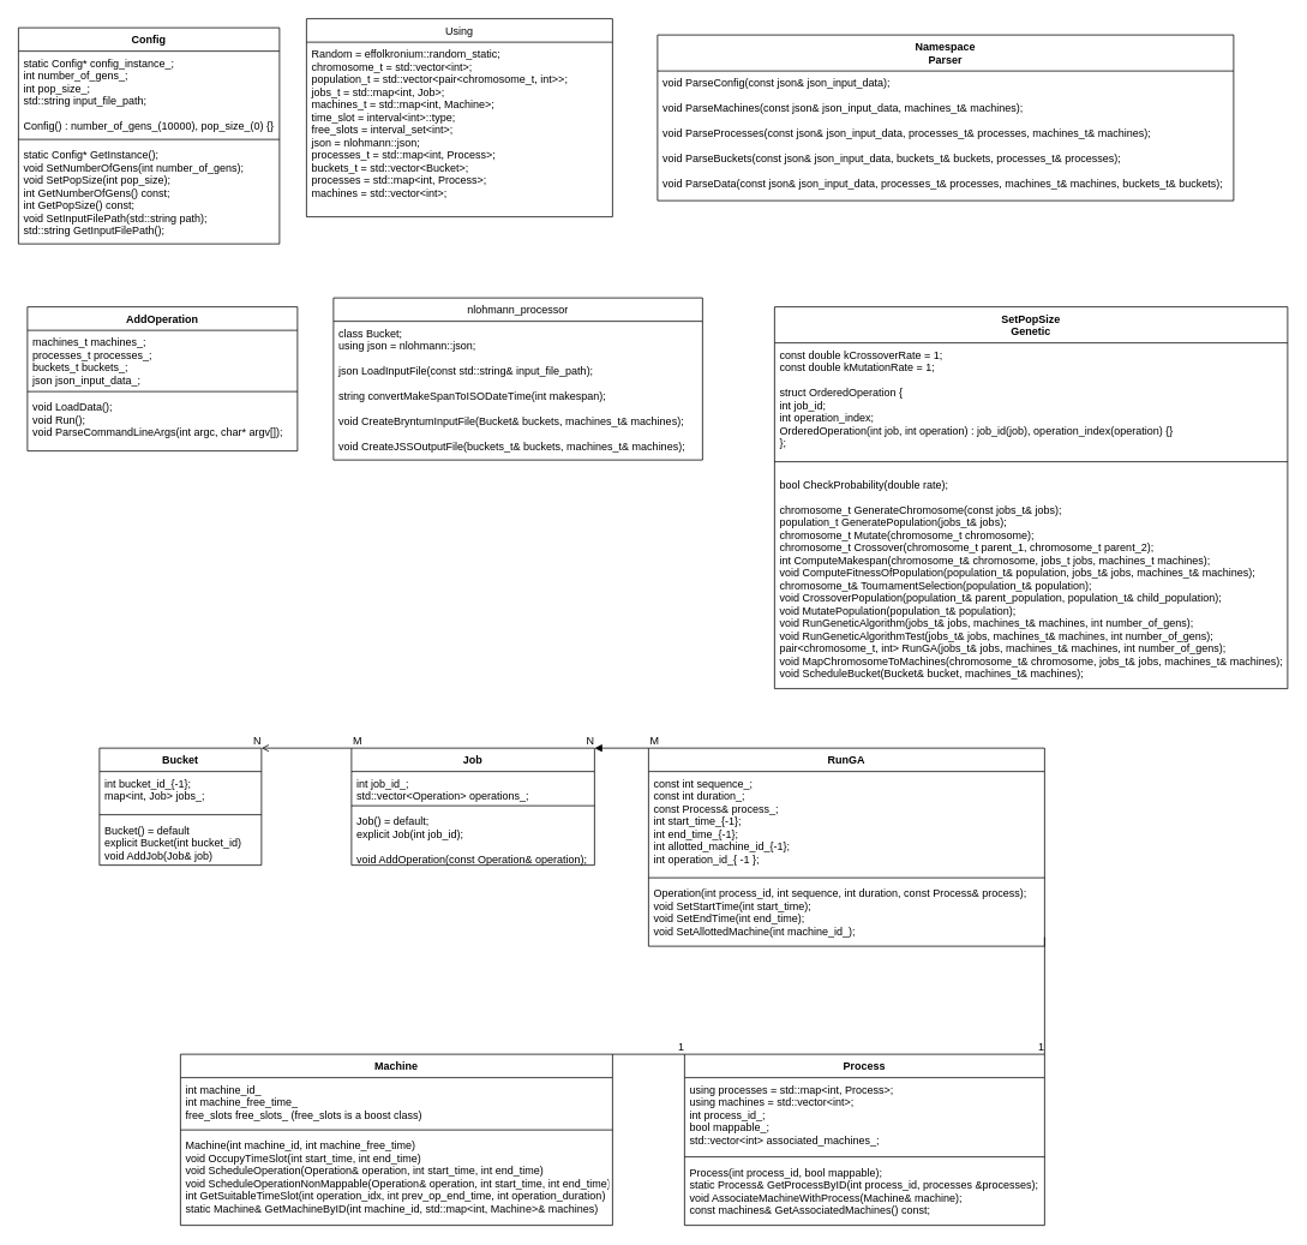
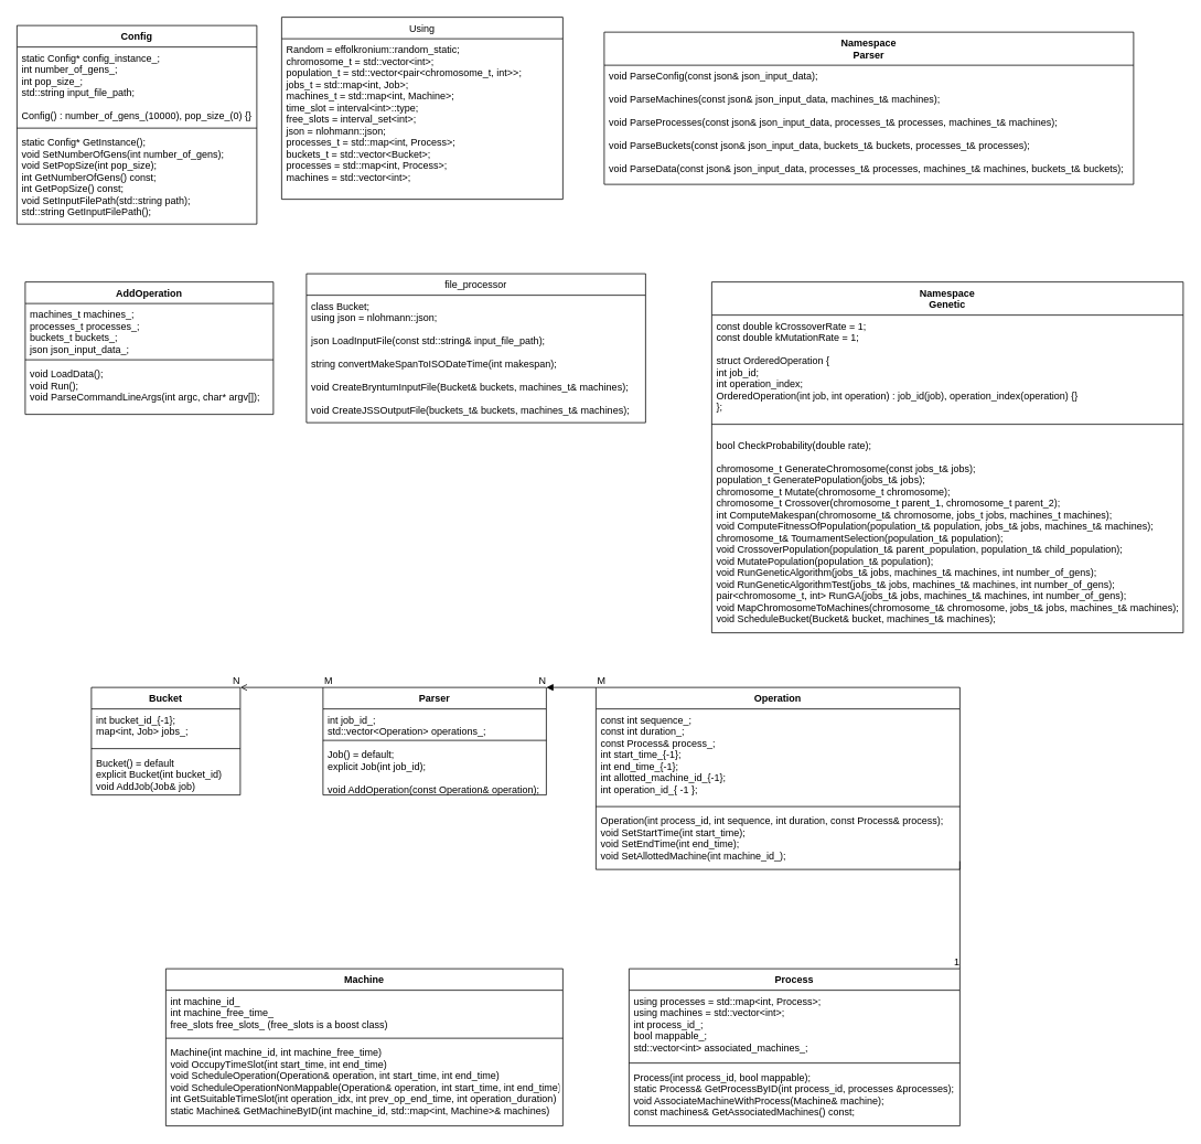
  <mxCell id="0" />
  <mxCell id="1" parent="0" />
  <mxCell id="2" value="Machine&#10;" style="swimlane;fontStyle=1;align=center;verticalAlign=top;childLayout=stackLayout;horizontal=1;startSize=26;horizontalStack=0;resizeParent=1;resizeParentMax=0;resizeLast=0;collapsible=1;marginBottom=0;" parent="1" vertex="1"><mxGeometry x="200" y="1170" width="480" height="190" as="geometry" /></mxCell>
  <mxCell id="3" value="int machine_id_&#10; int machine_free_time_&#10; free_slots free_slots_ (free_slots is a boost class)" style="text;strokeColor=none;fillColor=none;align=left;verticalAlign=top;spacingLeft=4;spacingRight=4;overflow=hidden;rotatable=0;points=[[0,0.5],[1,0.5]];portConstraint=eastwest;" parent="2" vertex="1"><mxGeometry y="26" width="480" height="54" as="geometry" /></mxCell>
  <mxCell id="4" value="" style="line;strokeWidth=1;fillColor=none;align=left;verticalAlign=middle;spacingTop=-1;spacingLeft=3;spacingRight=3;rotatable=0;labelPosition=right;points=[];portConstraint=eastwest;" parent="2" vertex="1"><mxGeometry y="80" width="480" height="8" as="geometry" /></mxCell>
  <mxCell id="5" value="Machine(int machine_id, int machine_free_time)&#10; void OccupyTimeSlot(int start_time, int end_time)&#10; void ScheduleOperation(Operation&amp; operation, int start_time, int end_time)&#10; void ScheduleOperationNonMappable(Operation&amp; operation, int start_time, int end_time)&#10; int GetSuitableTimeSlot(int operation_idx, int prev_op_end_time, int operation_duration)&#10; static Machine&amp; GetMachineByID(int machine_id, std::map&lt;int, Machine&gt;&amp; machines)" style="text;strokeColor=none;fillColor=none;align=left;verticalAlign=top;spacingLeft=4;spacingRight=4;overflow=hidden;rotatable=0;points=[[0,0.5],[1,0.5]];portConstraint=eastwest;" parent="2" vertex="1"><mxGeometry y="88" width="480" height="102" as="geometry" /></mxCell>
- <mxCell id="6" value="RunGA" style="swimlane;fontStyle=1;align=center;verticalAlign=top;childLayout=stackLayout;horizontal=1;startSize=26;horizontalStack=0;resizeParent=1;resizeParentMax=0;resizeLast=0;collapsible=1;marginBottom=0;" parent="1" vertex="1"><mxGeometry x="720" y="830" width="440" height="220" as="geometry" /></mxCell>
+ <mxCell id="6" value="Operation" style="swimlane;fontStyle=1;align=center;verticalAlign=top;childLayout=stackLayout;horizontal=1;startSize=26;horizontalStack=0;resizeParent=1;resizeParentMax=0;resizeLast=0;collapsible=1;marginBottom=0;" parent="1" vertex="1"><mxGeometry x="720" y="830" width="440" height="220" as="geometry" /></mxCell>
  <mxCell id="7" value="const int sequence_;&#10; const int duration_;&#10; const Process&amp; process_;&#10; int start_time_{-1};&#10; int end_time_{-1};&#10; int allotted_machine_id_{-1};&#10; int operation_id_{ -1 };" style="text;strokeColor=none;fillColor=none;align=left;verticalAlign=top;spacingLeft=4;spacingRight=4;overflow=hidden;rotatable=0;points=[[0,0.5],[1,0.5]];portConstraint=eastwest;" parent="6" vertex="1"><mxGeometry y="26" width="440" height="114" as="geometry" /></mxCell>
  <mxCell id="8" value="" style="line;strokeWidth=1;fillColor=none;align=left;verticalAlign=middle;spacingTop=-1;spacingLeft=3;spacingRight=3;rotatable=0;labelPosition=right;points=[];portConstraint=eastwest;" parent="6" vertex="1"><mxGeometry y="140" width="440" height="8" as="geometry" /></mxCell>
  <mxCell id="9" value="Operation(int process_id, int sequence, int duration, const Process&amp; process);&#10; void SetStartTime(int start_time);&#10; void SetEndTime(int end_time);&#10; void SetAllottedMachine(int machine_id_);" style="text;strokeColor=none;fillColor=none;align=left;verticalAlign=top;spacingLeft=4;spacingRight=4;overflow=hidden;rotatable=0;points=[[0,0.5],[1,0.5]];portConstraint=eastwest;" parent="6" vertex="1"><mxGeometry y="148" width="440" height="72" as="geometry" /></mxCell>
  <mxCell id="10" value="Bucket" style="swimlane;fontStyle=1;align=center;verticalAlign=top;childLayout=stackLayout;horizontal=1;startSize=26;horizontalStack=0;resizeParent=1;resizeParentMax=0;resizeLast=0;collapsible=1;marginBottom=0;" parent="1" vertex="1"><mxGeometry x="110" y="830" width="180" height="130" as="geometry" /></mxCell>
  <mxCell id="11" value="int bucket_id_{-1};&#10; map&lt;int, Job&gt; jobs_;" style="text;strokeColor=none;fillColor=none;align=left;verticalAlign=top;spacingLeft=4;spacingRight=4;overflow=hidden;rotatable=0;points=[[0,0.5],[1,0.5]];portConstraint=eastwest;" parent="10" vertex="1"><mxGeometry y="26" width="180" height="44" as="geometry" /></mxCell>
  <mxCell id="12" value="" style="line;strokeWidth=1;fillColor=none;align=left;verticalAlign=middle;spacingTop=-1;spacingLeft=3;spacingRight=3;rotatable=0;labelPosition=right;points=[];portConstraint=eastwest;" parent="10" vertex="1"><mxGeometry y="70" width="180" height="8" as="geometry" /></mxCell>
  <mxCell id="13" value="Bucket() = default&#10; explicit Bucket(int bucket_id)&#10; void AddJob(Job&amp; job)" style="text;strokeColor=none;fillColor=none;align=left;verticalAlign=top;spacingLeft=4;spacingRight=4;overflow=hidden;rotatable=0;points=[[0,0.5],[1,0.5]];portConstraint=eastwest;" parent="10" vertex="1"><mxGeometry y="78" width="180" height="52" as="geometry" /></mxCell>
  <mxCell id="14" value="Using" style="swimlane;fontStyle=0;childLayout=stackLayout;horizontal=1;startSize=26;fillColor=none;horizontalStack=0;resizeParent=1;resizeParentMax=0;resizeLast=0;collapsible=1;marginBottom=0;" parent="1" vertex="1"><mxGeometry x="340" width="340" height="220" as="geometry" y="20" /></mxCell>
  <mxCell id="15" value="Random = effolkronium::random_static;&#10;chromosome_t = std::vector&lt;int&gt;;&#10;population_t = std::vector&lt;pair&lt;chromosome_t, int&gt;&gt;;&#10;jobs_t = std::map&lt;int, Job&gt;;&#10;machines_t = std::map&lt;int, Machine&gt;;&#10;time_slot = interval&lt;int&gt;::type;&#10;free_slots = interval_set&lt;int&gt;;&#10;json = nlohmann::json;&#10;processes_t = std::map&lt;int, Process&gt;;&#10;buckets_t = std::vector&lt;Bucket&gt;;&#10;processes = std::map&lt;int, Process&gt;;&#10;machines = std::vector&lt;int&gt;;" style="text;strokeColor=none;fillColor=none;align=left;verticalAlign=top;spacingLeft=4;spacingRight=4;overflow=hidden;rotatable=0;points=[[0,0.5],[1,0.5]];portConstraint=eastwest;" parent="14" vertex="1"><mxGeometry y="26" width="340" height="194" as="geometry" /></mxCell>
  <mxCell id="16" value="Process" style="swimlane;fontStyle=1;align=center;verticalAlign=top;childLayout=stackLayout;horizontal=1;startSize=26;horizontalStack=0;resizeParent=1;resizeParentMax=0;resizeLast=0;collapsible=1;marginBottom=0;" parent="1" vertex="1"><mxGeometry x="760" y="1170" width="400" height="190" as="geometry" /></mxCell>
  <mxCell id="17" value="using processes = std::map&lt;int, Process&gt;;&#10; using machines = std::vector&lt;int&gt;;&#10;int process_id_;&#10; bool mappable_;&#10; std::vector&lt;int&gt; associated_machines_;" style="text;strokeColor=none;fillColor=none;align=left;verticalAlign=top;spacingLeft=4;spacingRight=4;overflow=hidden;rotatable=0;points=[[0,0.5],[1,0.5]];portConstraint=eastwest;" parent="16" vertex="1"><mxGeometry y="26" width="400" height="84" as="geometry" /></mxCell>
  <mxCell id="18" value="" style="line;strokeWidth=1;fillColor=none;align=left;verticalAlign=middle;spacingTop=-1;spacingLeft=3;spacingRight=3;rotatable=0;labelPosition=right;points=[];portConstraint=eastwest;" parent="16" vertex="1"><mxGeometry y="110" width="400" height="8" as="geometry" /></mxCell>
  <mxCell id="19" value="Process(int process_id, bool mappable);&#10; static Process&amp; GetProcessByID(int process_id, processes &amp;processes);&#10; void AssociateMachineWithProcess(Machine&amp; machine);&#10; const machines&amp; GetAssociatedMachines() const;" style="text;strokeColor=none;fillColor=none;align=left;verticalAlign=top;spacingLeft=4;spacingRight=4;overflow=hidden;rotatable=0;points=[[0,0.5],[1,0.5]];portConstraint=eastwest;" parent="16" vertex="1"><mxGeometry y="118" width="400" height="72" as="geometry" /></mxCell>
- <mxCell id="20" value="Job" style="swimlane;fontStyle=1;align=center;verticalAlign=top;childLayout=stackLayout;horizontal=1;startSize=26;horizontalStack=0;resizeParent=1;resizeParentMax=0;resizeLast=0;collapsible=1;marginBottom=0;" parent="1" vertex="1"><mxGeometry x="390" y="830" width="270" height="130" as="geometry" /></mxCell>
+ <mxCell id="20" value="Parser" style="swimlane;fontStyle=1;align=center;verticalAlign=top;childLayout=stackLayout;horizontal=1;startSize=26;horizontalStack=0;resizeParent=1;resizeParentMax=0;resizeLast=0;collapsible=1;marginBottom=0;" parent="1" vertex="1"><mxGeometry x="390" y="830" width="270" height="130" as="geometry" /></mxCell>
  <mxCell id="21" value="int job_id_;&#10; std::vector&lt;Operation&gt; operations_;" style="text;strokeColor=none;fillColor=none;align=left;verticalAlign=top;spacingLeft=4;spacingRight=4;overflow=hidden;rotatable=0;points=[[0,0.5],[1,0.5]];portConstraint=eastwest;" parent="20" vertex="1"><mxGeometry y="26" width="270" height="34" as="geometry" /></mxCell>
  <mxCell id="22" value="" style="line;strokeWidth=1;fillColor=none;align=left;verticalAlign=middle;spacingTop=-1;spacingLeft=3;spacingRight=3;rotatable=0;labelPosition=right;points=[];portConstraint=eastwest;" parent="20" vertex="1"><mxGeometry y="60" width="270" height="8" as="geometry" /></mxCell>
  <mxCell id="23" value="Job() = default;&#10; explicit Job(int job_id);&#10;&#10; void AddOperation(const Operation&amp; operation);" style="text;strokeColor=none;fillColor=none;align=left;verticalAlign=top;spacingLeft=4;spacingRight=4;overflow=hidden;rotatable=0;points=[[0,0.5],[1,0.5]];portConstraint=eastwest;" parent="20" vertex="1"><mxGeometry y="68" width="270" height="62" as="geometry" /></mxCell>
  <mxCell id="24" value="AddOperation" style="swimlane;fontStyle=1;align=center;verticalAlign=top;childLayout=stackLayout;horizontal=1;startSize=26;horizontalStack=0;resizeParent=1;resizeParentMax=0;resizeLast=0;collapsible=1;marginBottom=0;" parent="1" vertex="1"><mxGeometry x="30" y="340" width="300" height="160" as="geometry" /></mxCell>
  <mxCell id="25" value="machines_t machines_;&#10; processes_t processes_;&#10; buckets_t buckets_;&#10; json json_input_data_;" style="text;strokeColor=none;fillColor=none;align=left;verticalAlign=top;spacingLeft=4;spacingRight=4;overflow=hidden;rotatable=0;points=[[0,0.5],[1,0.5]];portConstraint=eastwest;" parent="24" vertex="1"><mxGeometry y="26" width="300" height="64" as="geometry" /></mxCell>
  <mxCell id="26" value="" style="line;strokeWidth=1;fillColor=none;align=left;verticalAlign=middle;spacingTop=-1;spacingLeft=3;spacingRight=3;rotatable=0;labelPosition=right;points=[];portConstraint=eastwest;" parent="24" vertex="1"><mxGeometry y="90" width="300" height="8" as="geometry" /></mxCell>
  <mxCell id="27" value="void LoadData();&#10;void Run();&#10;void ParseCommandLineArgs(int argc, char* argv[]);" style="text;strokeColor=none;fillColor=none;align=left;verticalAlign=top;spacingLeft=4;spacingRight=4;overflow=hidden;rotatable=0;points=[[0,0.5],[1,0.5]];portConstraint=eastwest;" parent="24" vertex="1"><mxGeometry y="98" width="300" height="62" as="geometry" /></mxCell>
  <mxCell id="28" value="Config" style="swimlane;fontStyle=1;align=center;verticalAlign=top;childLayout=stackLayout;horizontal=1;startSize=26;horizontalStack=0;resizeParent=1;resizeParentMax=0;resizeLast=0;collapsible=1;marginBottom=0;" parent="1" vertex="1"><mxGeometry x="20" y="30" width="290" height="240" as="geometry" /></mxCell>
  <mxCell id="29" value="static Config* config_instance_;&#10; int number_of_gens_;&#10; int pop_size_;&#10; std::string input_file_path;&#10;&#10; Config() : number_of_gens_(10000), pop_size_(0) {}" style="text;strokeColor=none;fillColor=none;align=left;verticalAlign=top;spacingLeft=4;spacingRight=4;overflow=hidden;rotatable=0;points=[[0,0.5],[1,0.5]];portConstraint=eastwest;" parent="28" vertex="1"><mxGeometry y="26" width="290" height="94" as="geometry" /></mxCell>
  <mxCell id="30" value="" style="line;strokeWidth=1;fillColor=none;align=left;verticalAlign=middle;spacingTop=-1;spacingLeft=3;spacingRight=3;rotatable=0;labelPosition=right;points=[];portConstraint=eastwest;" parent="28" vertex="1"><mxGeometry y="120" width="290" height="8" as="geometry" /></mxCell>
  <mxCell id="31" value="static Config* GetInstance();&#10; void SetNumberOfGens(int number_of_gens);&#10; void SetPopSize(int pop_size);&#10; int GetNumberOfGens() const;&#10; int GetPopSize() const;&#10; void SetInputFilePath(std::string path);&#10; std::string GetInputFilePath();" style="text;strokeColor=none;fillColor=none;align=left;verticalAlign=top;spacingLeft=4;spacingRight=4;overflow=hidden;rotatable=0;points=[[0,0.5],[1,0.5]];portConstraint=eastwest;" parent="28" vertex="1"><mxGeometry y="128" width="290" height="112" as="geometry" /></mxCell>
- <mxCell id="32" value="nlohmann_processor" style="swimlane;fontStyle=0;childLayout=stackLayout;horizontal=1;startSize=26;fillColor=none;horizontalStack=0;resizeParent=1;resizeParentMax=0;resizeLast=0;collapsible=1;marginBottom=0;" parent="1" vertex="1"><mxGeometry x="370" y="330" width="410" height="180" as="geometry" /></mxCell>
+ <mxCell id="32" value="file_processor" style="swimlane;fontStyle=0;childLayout=stackLayout;horizontal=1;startSize=26;fillColor=none;horizontalStack=0;resizeParent=1;resizeParentMax=0;resizeLast=0;collapsible=1;marginBottom=0;" parent="1" vertex="1"><mxGeometry x="370" y="330" width="410" height="180" as="geometry" /></mxCell>
  <mxCell id="33" value="class Bucket;&#10;using json = nlohmann::json;&#10;&#10;json LoadInputFile(const std::string&amp; input_file_path);&#10;&#10;string convertMakeSpanToISODateTime(int makespan);&#10;&#10;void CreateBryntumInputFile(Bucket&amp; buckets, machines_t&amp; machines);&#10;&#10;void CreateJSSOutputFile(buckets_t&amp; buckets, machines_t&amp; machines);" style="text;strokeColor=none;fillColor=none;align=left;verticalAlign=top;spacingLeft=4;spacingRight=4;overflow=hidden;rotatable=0;points=[[0,0.5],[1,0.5]];portConstraint=eastwest;" parent="32" vertex="1"><mxGeometry y="26" width="410" height="154" as="geometry" /></mxCell>
- <mxCell id="34" value="SetPopSize&#10;Genetic" style="swimlane;fontStyle=1;align=center;verticalAlign=top;childLayout=stackLayout;horizontal=1;startSize=40;horizontalStack=0;resizeParent=1;resizeParentMax=0;resizeLast=0;collapsible=1;marginBottom=0;" parent="1" vertex="1"><mxGeometry x="860" y="340" width="570" height="424" as="geometry" /></mxCell>
+ <mxCell id="34" value="Namespace&#10;Genetic" style="swimlane;fontStyle=1;align=center;verticalAlign=top;childLayout=stackLayout;horizontal=1;startSize=40;horizontalStack=0;resizeParent=1;resizeParentMax=0;resizeLast=0;collapsible=1;marginBottom=0;" parent="1" vertex="1"><mxGeometry x="860" y="340" width="570" height="424" as="geometry" /></mxCell>
  <mxCell id="35" value="const double kCrossoverRate = 1;&#10; const double kMutationRate = 1;&#10;&#10; struct OrderedOperation {&#10;  int job_id;&#10;  int operation_index;&#10;  OrderedOperation(int job, int operation) : job_id(job), operation_index(operation) {}&#10; };" style="text;strokeColor=none;fillColor=none;align=left;verticalAlign=top;spacingLeft=4;spacingRight=4;overflow=hidden;rotatable=0;points=[[0,0.5],[1,0.5]];portConstraint=eastwest;" parent="34" vertex="1"><mxGeometry y="40" width="570" height="120" as="geometry" /></mxCell>
  <mxCell id="36" value="" style="line;strokeWidth=1;fillColor=none;align=left;verticalAlign=middle;spacingTop=-1;spacingLeft=3;spacingRight=3;rotatable=0;labelPosition=right;points=[];portConstraint=eastwest;" parent="34" vertex="1"><mxGeometry y="160" width="570" height="24" as="geometry" /></mxCell>
  <mxCell id="37" value="bool CheckProbability(double rate);&#10;&#10; chromosome_t GenerateChromosome(const jobs_t&amp; jobs);&#10;population_t GeneratePopulation(jobs_t&amp; jobs);&#10; chromosome_t Mutate(chromosome_t chromosome);&#10; chromosome_t Crossover(chromosome_t parent_1, chromosome_t parent_2);&#10; int ComputeMakespan(chromosome_t&amp; chromosome, jobs_t jobs, machines_t machines);&#10; void ComputeFitnessOfPopulation(population_t&amp; population, jobs_t&amp; jobs, machines_t&amp; machines);&#10;chromosome_t&amp; TournamentSelection(population_t&amp; population);&#10; void CrossoverPopulation(population_t&amp; parent_population, population_t&amp; child_population);&#10; void MutatePopulation(population_t&amp; population);&#10; void RunGeneticAlgorithm(jobs_t&amp; jobs, machines_t&amp; machines, int number_of_gens);&#10; void RunGeneticAlgorithmTest(jobs_t&amp; jobs, machines_t&amp; machines, int number_of_gens);&#10; pair&lt;chromosome_t, int&gt; RunGA(jobs_t&amp; jobs, machines_t&amp; machines, int number_of_gens);&#10; void MapChromosomeToMachines(chromosome_t&amp; chromosome, jobs_t&amp; jobs, machines_t&amp; machines);&#10; void ScheduleBucket(Bucket&amp; bucket, machines_t&amp; machines);" style="text;strokeColor=none;fillColor=none;align=left;verticalAlign=top;spacingLeft=4;spacingRight=4;overflow=hidden;rotatable=0;points=[[0,0.5],[1,0.5]];portConstraint=eastwest;" parent="34" vertex="1"><mxGeometry y="184" width="570" height="240" as="geometry" /></mxCell>
  <mxCell id="38" value="Namespace&#10;Parser" style="swimlane;fontStyle=1;align=center;verticalAlign=top;childLayout=stackLayout;horizontal=1;startSize=40;horizontalStack=0;resizeParent=1;resizeParentMax=0;resizeLast=0;collapsible=1;marginBottom=0;" parent="1" vertex="1"><mxGeometry x="730" y="38" width="640" height="184" as="geometry" /></mxCell>
  <mxCell id="39" value="void ParseConfig(const json&amp; json_input_data);&#10;&#10; void ParseMachines(const json&amp; json_input_data, machines_t&amp; machines);&#10;&#10; void ParseProcesses(const json&amp; json_input_data, processes_t&amp; processes, machines_t&amp; machines);&#10;&#10; void ParseBuckets(const json&amp; json_input_data, buckets_t&amp; buckets, processes_t&amp; processes);&#10;&#10; void ParseData(const json&amp; json_input_data, processes_t&amp; processes, machines_t&amp; machines, buckets_t&amp; buckets);" style="text;strokeColor=none;fillColor=none;align=left;verticalAlign=top;spacingLeft=4;spacingRight=4;overflow=hidden;rotatable=0;points=[[0,0.5],[1,0.5]];portConstraint=eastwest;" parent="38" vertex="1"><mxGeometry y="40" width="640" height="144" as="geometry" /></mxCell>
- <mxCell id="40" value="" style="endArrow=none;html=1;rounded=0;exitX=1;exitY=0;exitDx=0;exitDy=0;entryX=0;entryY=0;entryDx=0;entryDy=0;" edge="1" parent="1" source="2" target="16"><mxGeometry relative="1" as="geometry"><mxPoint x="650" y="1230" as="sourcePoint" /><mxPoint x="810" y="1230" as="targetPoint" /></mxGeometry></mxCell>
- <mxCell id="41" value="1" style="resizable=0;html=1;align=right;verticalAlign=bottom;" connectable="0" vertex="1" parent="40"><mxGeometry x="1" relative="1" as="geometry" /></mxCell>
  <mxCell id="42" value="" style="endArrow=block;html=1;rounded=0;entryX=1;entryY=0;entryDx=0;entryDy=0;exitX=0;exitY=0;exitDx=0;exitDy=0;" edge="1" parent="1" source="6" target="20"><mxGeometry relative="1" as="geometry"><mxPoint x="650" y="940" as="sourcePoint" /><mxPoint x="810" y="940" as="targetPoint" /></mxGeometry></mxCell>
  <mxCell id="43" value="M" style="resizable=0;html=1;align=left;verticalAlign=bottom;" connectable="0" vertex="1" parent="42"><mxGeometry x="-1" relative="1" as="geometry" /></mxCell>
  <mxCell id="44" value="N" style="resizable=0;html=1;align=right;verticalAlign=bottom;" connectable="0" vertex="1" parent="42"><mxGeometry x="1" relative="1" as="geometry" /></mxCell>
  <mxCell id="45" value="" style="endArrow=open;html=1;rounded=0;exitX=0;exitY=0;exitDx=0;exitDy=0;entryX=1;entryY=0;entryDx=0;entryDy=0;" edge="1" parent="1" source="20" target="10"><mxGeometry relative="1" as="geometry"><mxPoint x="650" y="940" as="sourcePoint" /><mxPoint x="810" y="940" as="targetPoint" /></mxGeometry></mxCell>
  <mxCell id="46" value="M" style="resizable=0;html=1;align=left;verticalAlign=bottom;" connectable="0" vertex="1" parent="45"><mxGeometry x="-1" relative="1" as="geometry" /></mxCell>
  <mxCell id="47" value="N" style="resizable=0;html=1;align=right;verticalAlign=bottom;" connectable="0" vertex="1" parent="45"><mxGeometry x="1" relative="1" as="geometry" /></mxCell>
  <mxCell id="48" value="" style="endArrow=none;html=1;rounded=0;exitX=1;exitY=0.861;exitDx=0;exitDy=0;exitPerimeter=0;entryX=1;entryY=0;entryDx=0;entryDy=0;" edge="1" parent="1" source="9" target="16"><mxGeometry relative="1" as="geometry"><mxPoint x="650" y="1170" as="sourcePoint" /><mxPoint x="810" y="1170" as="targetPoint" /></mxGeometry></mxCell>
  <mxCell id="49" value="1" style="resizable=0;html=1;align=right;verticalAlign=bottom;" connectable="0" vertex="1" parent="48"><mxGeometry x="1" relative="1" as="geometry" /></mxCell>
